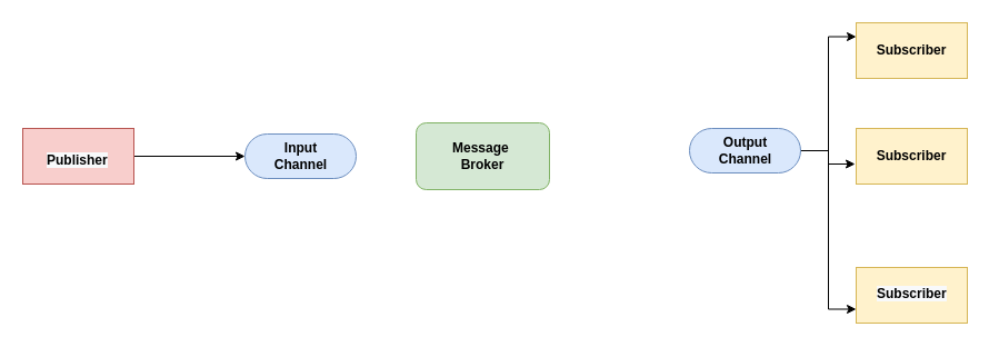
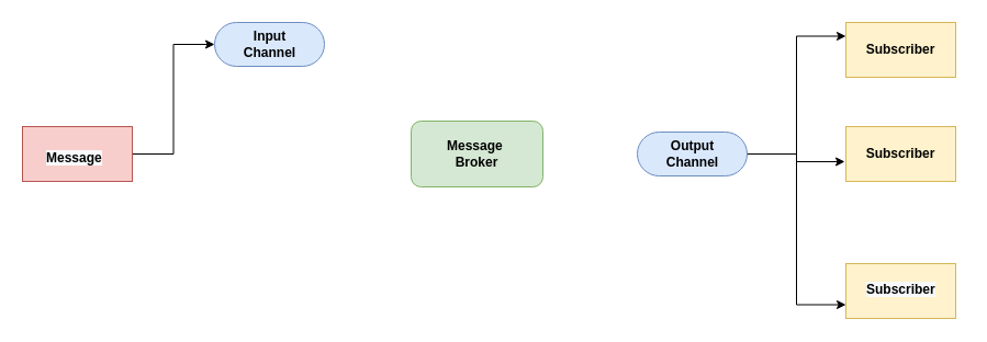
  <mxCell id="0" />
  <mxCell id="1" parent="0" />
  <mxCell id="2" style="edgeStyle=orthogonalEdgeStyle;rounded=0;orthogonalLoop=1;jettySize=auto;html=1;entryX=0;entryY=0.5;entryDx=0;entryDy=0;entryPerimeter=0;" edge="1" parent="1" source="3" target="8"><mxGeometry relative="1" as="geometry" /></mxCell>
  <mxCell id="3" value="" style="rounded=0;whiteSpace=wrap;html=1;fillColor=#f8cecc;strokeColor=#b85450;" vertex="1" parent="1"><mxGeometry x="20" y="115" width="100" height="50" as="geometry" /></mxCell>
  <mxCell id="4" value="&lt;b&gt;Message&amp;nbsp;&lt;br&gt;Broker&lt;/b&gt;" style="whiteSpace=wrap;html=1;fillColor=#d5e8d4;strokeColor=#82b366;rounded=1;" vertex="1" parent="1"><mxGeometry x="374" y="110" width="120" height="60" as="geometry" /></mxCell>
  <mxCell id="5" value="&lt;span&gt;&lt;b&gt;Subscriber&lt;/b&gt;&lt;/span&gt;" style="rounded=0;whiteSpace=wrap;html=1;fillColor=#fff2cc;strokeColor=#d6b656;" vertex="1" parent="1"><mxGeometry x="770" y="20" width="100" height="50" as="geometry" /></mxCell>
  <mxCell id="6" value="&lt;span&gt;&lt;b&gt;Subscriber&lt;/b&gt;&lt;/span&gt;" style="rounded=0;whiteSpace=wrap;html=1;fillColor=#fff2cc;strokeColor=#d6b656;" vertex="1" parent="1"><mxGeometry x="770" y="115" width="100" height="50" as="geometry" /></mxCell>
  <mxCell id="7" value="" style="rounded=0;whiteSpace=wrap;html=1;fillColor=#fff2cc;strokeColor=#d6b656;" vertex="1" parent="1"><mxGeometry x="770" y="240" width="100" height="50" as="geometry" /></mxCell>
- <mxCell id="8" value="&lt;b&gt;Input &lt;br&gt;Channel&lt;/b&gt;" style="html=1;dashed=0;whitespace=wrap;shape=mxgraph.dfd.start;fillColor=#dae8fc;strokeColor=#6c8ebf;" vertex="1" parent="1"><mxGeometry x="220" y="120" width="100" height="40" as="geometry" /></mxCell>
+ <mxCell id="8" value="&lt;b&gt;Input &lt;br&gt;Channel&lt;/b&gt;" style="html=1;dashed=0;whitespace=wrap;shape=mxgraph.dfd.start;fillColor=#dae8fc;strokeColor=#6c8ebf;" vertex="1" parent="1"><mxGeometry x="195" y="20" width="100" height="40" as="geometry" /></mxCell>
  <mxCell id="9" style="edgeStyle=orthogonalEdgeStyle;rounded=0;orthogonalLoop=1;jettySize=auto;html=1;entryX=0;entryY=0.25;entryDx=0;entryDy=0;" edge="1" parent="1" source="12" target="5"><mxGeometry relative="1" as="geometry" /></mxCell>
  <mxCell id="10" style="edgeStyle=orthogonalEdgeStyle;rounded=0;orthogonalLoop=1;jettySize=auto;html=1;entryX=0;entryY=0.75;entryDx=0;entryDy=0;" edge="1" parent="1" source="12" target="7"><mxGeometry relative="1" as="geometry" /></mxCell>
  <mxCell id="11" style="edgeStyle=orthogonalEdgeStyle;rounded=0;orthogonalLoop=1;jettySize=auto;html=1;entryX=-0.01;entryY=0.64;entryDx=0;entryDy=0;entryPerimeter=0;" edge="1" parent="1" source="12" target="6"><mxGeometry relative="1" as="geometry" /></mxCell>
- <mxCell id="12" value="&lt;b&gt;Output&lt;br&gt;Channel&lt;/b&gt;" style="html=1;dashed=0;whitespace=wrap;shape=mxgraph.dfd.start;fillColor=#dae8fc;strokeColor=#6c8ebf;" vertex="1" parent="1"><mxGeometry x="620" y="115" width="100" height="40" as="geometry" /></mxCell>
+ <mxCell id="12" value="&lt;b&gt;Output&lt;br&gt;Channel&lt;/b&gt;" style="html=1;dashed=0;whitespace=wrap;shape=mxgraph.dfd.start;fillColor=#dae8fc;strokeColor=#6c8ebf;" vertex="1" parent="1"><mxGeometry x="580" y="120" width="100" height="40" as="geometry" /></mxCell>
  <mxCell id="13" value="&lt;meta charset=&quot;utf-8&quot;&gt;&lt;b style=&quot;color: rgb(0, 0, 0); font-family: helvetica; font-size: 12px; font-style: normal; letter-spacing: normal; text-align: center; text-indent: 0px; text-transform: none; word-spacing: 0px; background-color: rgb(248, 249, 250);&quot;&gt;Subscriber&lt;/b&gt;" style="text;whiteSpace=wrap;html=1;" vertex="1" parent="1"><mxGeometry x="787" y="250" width="90" height="30" as="geometry" /></mxCell>
- <mxCell id="14" value="&lt;b style=&quot;color: rgb(0 , 0 , 0) ; font-family: &amp;#34;helvetica&amp;#34; ; font-size: 12px ; font-style: normal ; letter-spacing: normal ; text-align: center ; text-indent: 0px ; text-transform: none ; word-spacing: 0px ; background-color: rgb(248 , 249 , 250)&quot;&gt;Publisher&lt;/b&gt;" style="text;whiteSpace=wrap;html=1;" vertex="1" parent="1"><mxGeometry x="40" y="130" width="90" height="30" as="geometry" /></mxCell>
+ <mxCell id="14" value="&lt;b style=&quot;color: rgb(0 , 0 , 0) ; font-family: &amp;#34;helvetica&amp;#34; ; font-size: 12px ; font-style: normal ; letter-spacing: normal ; text-align: center ; text-indent: 0px ; text-transform: none ; word-spacing: 0px ; background-color: rgb(248 , 249 , 250)&quot;&gt;Message&lt;/b&gt;" style="text;whiteSpace=wrap;html=1;" vertex="1" parent="1"><mxGeometry x="40" y="130" width="90" height="30" as="geometry" /></mxCell>
